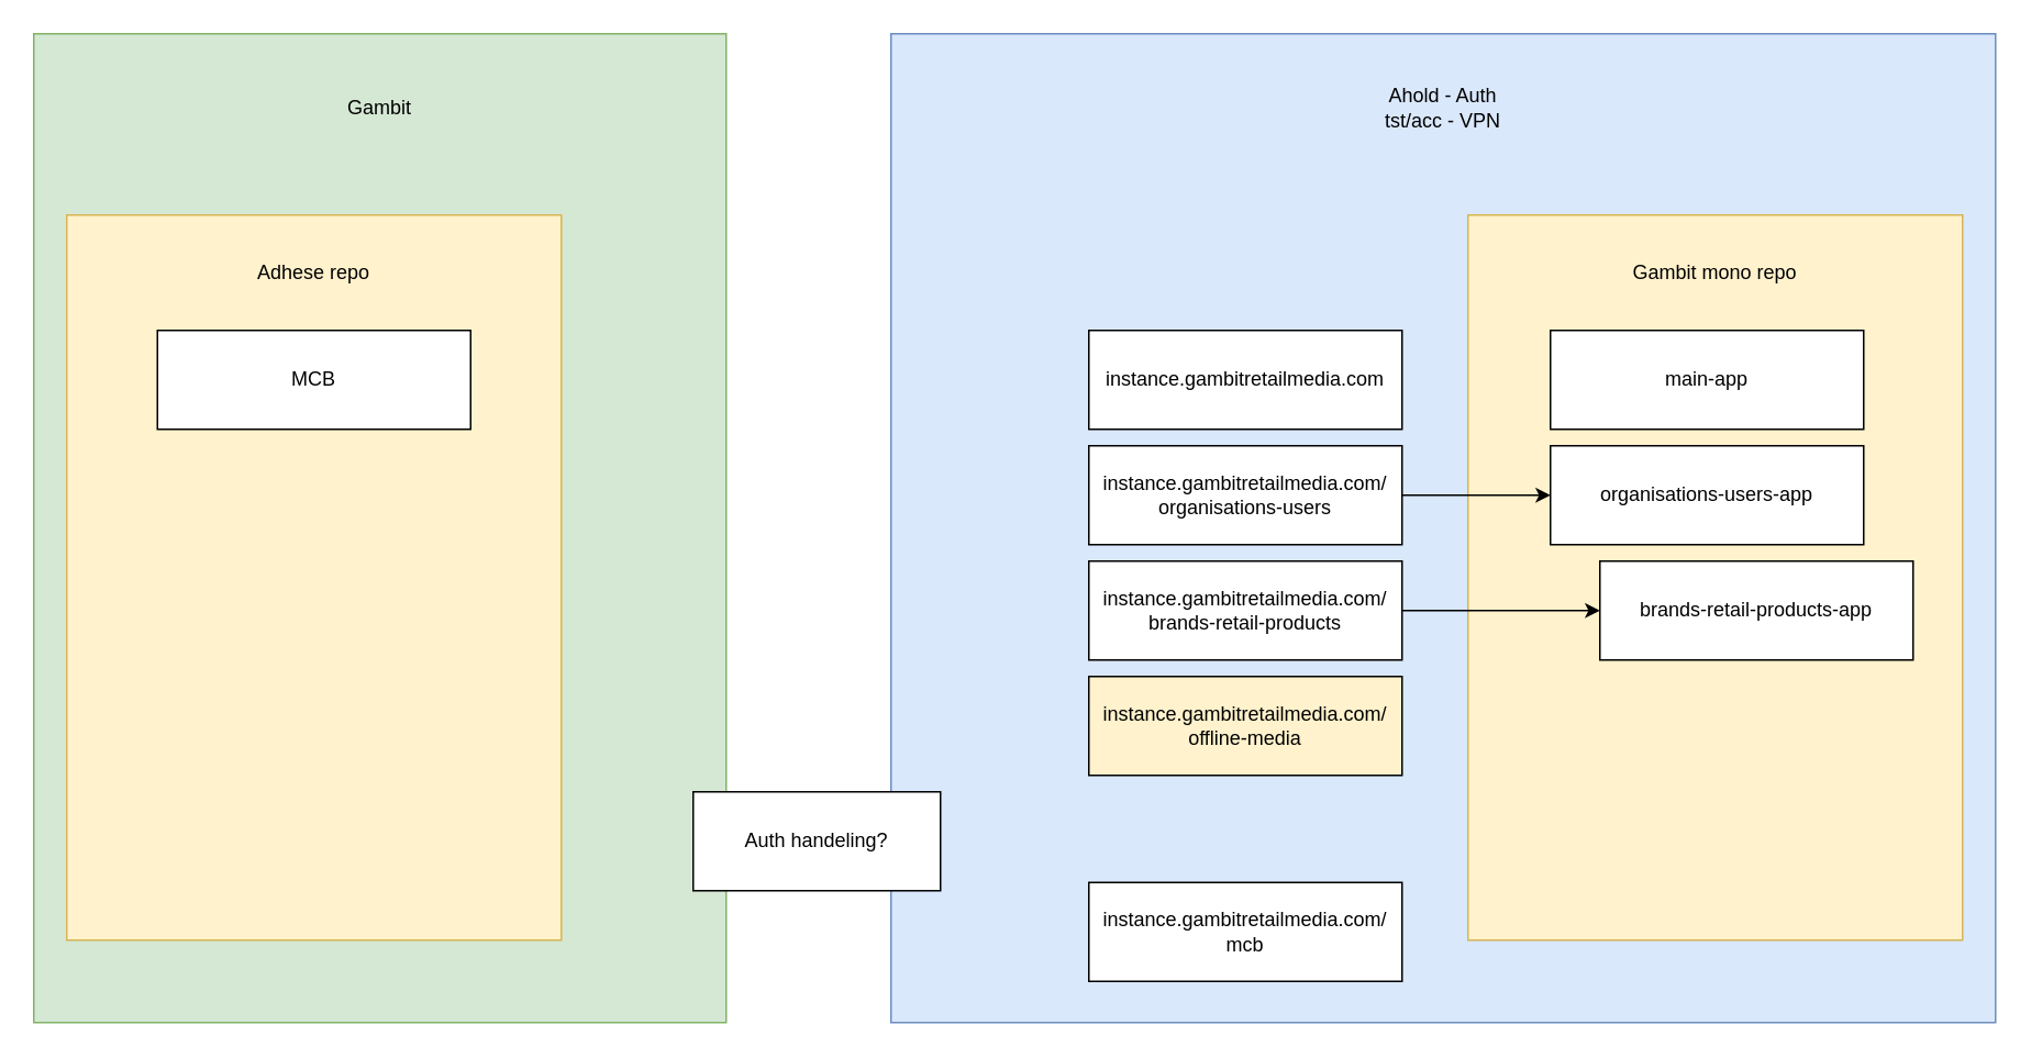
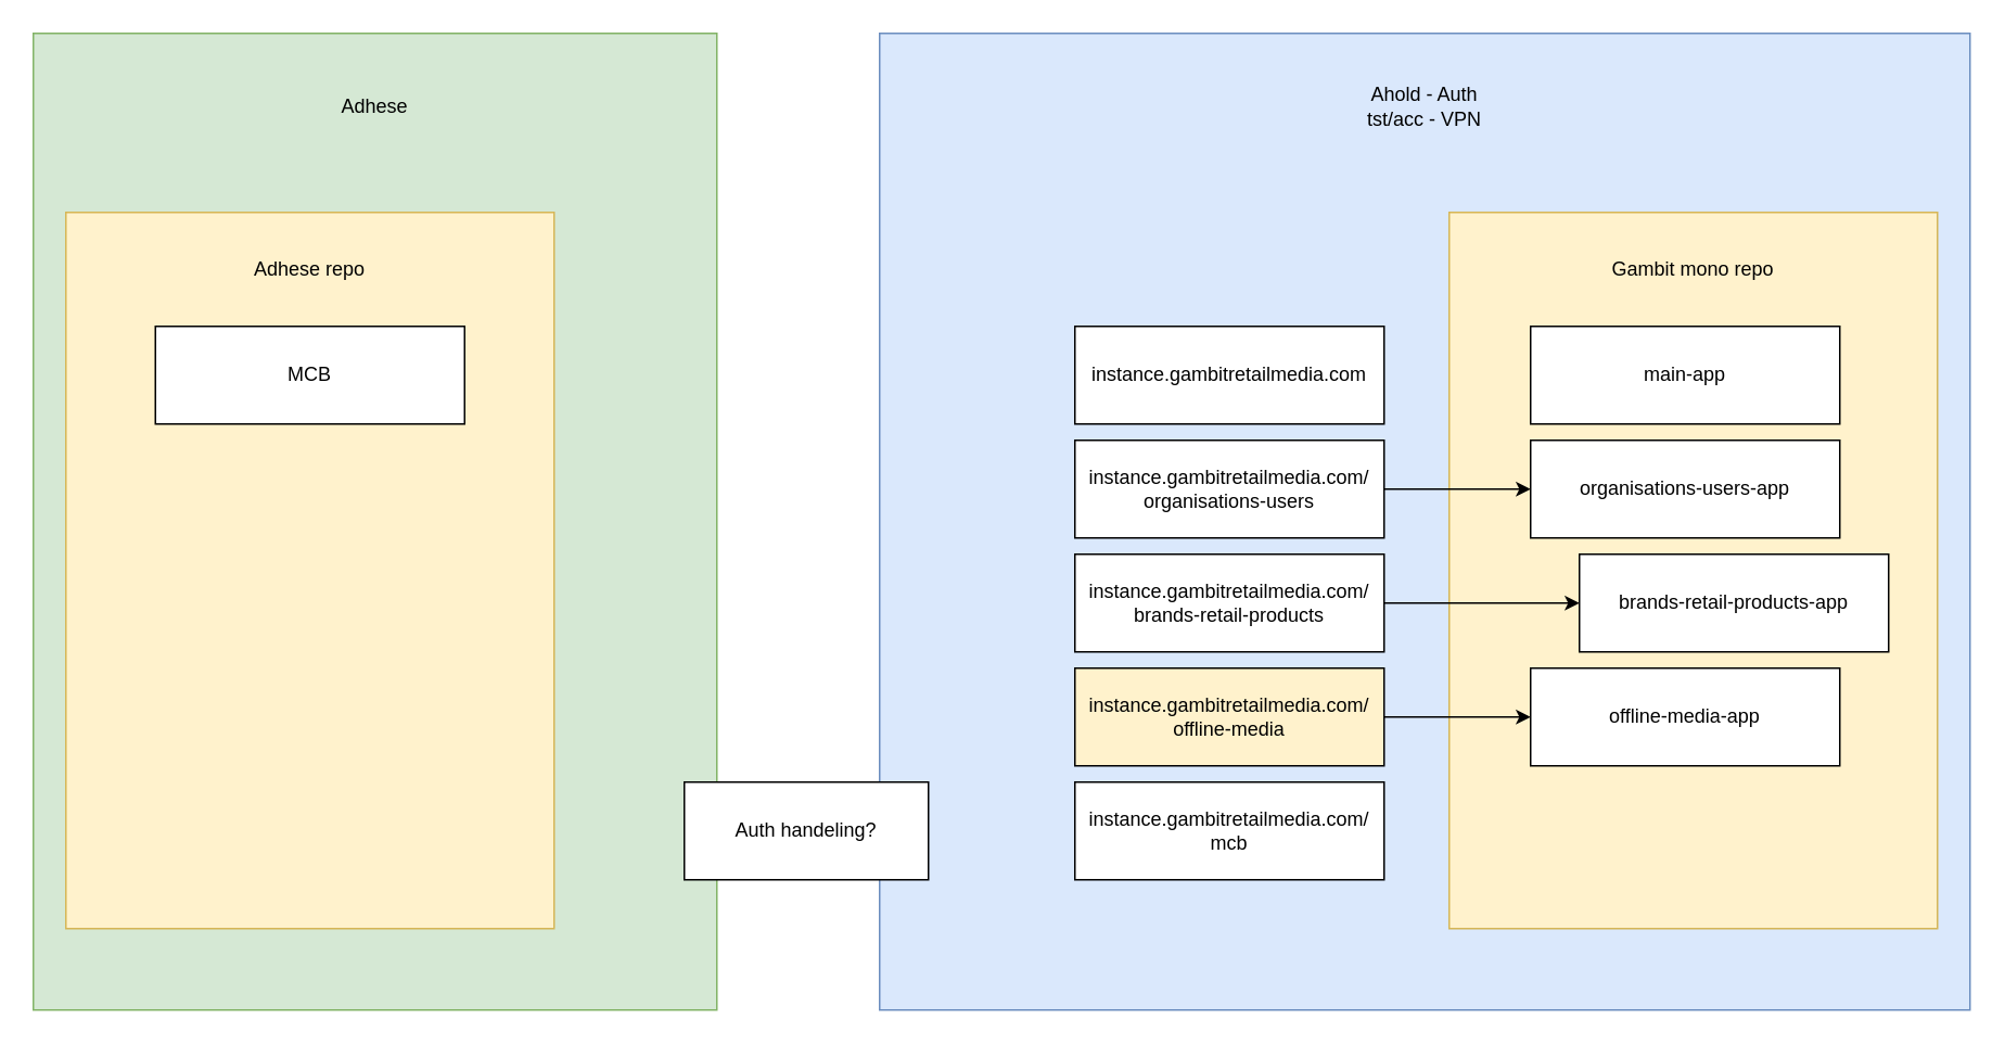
  <mxCell id="0" />
  <mxCell id="1" parent="0" />
  <mxCell id="2" value="" style="rounded=0;whiteSpace=wrap;html=1;fillColor=#dae8fc;strokeColor=#6c8ebf;" vertex="1" parent="1"><mxGeometry x="540" y="20" width="670" height="600" as="geometry" /></mxCell>
  <mxCell id="3" value="" style="rounded=0;whiteSpace=wrap;html=1;fillColor=#d5e8d4;strokeColor=#82b366;" vertex="1" parent="1"><mxGeometry x="20" y="20" width="420" height="600" as="geometry" /></mxCell>
  <mxCell id="4" value="" style="rounded=0;whiteSpace=wrap;html=1;fillColor=#fff2cc;strokeColor=#d6b656;" vertex="1" parent="1"><mxGeometry x="890" y="130" width="300" height="440" as="geometry" /></mxCell>
  <mxCell id="5" value="instance.gambitretailmedia.com" style="rounded=0;whiteSpace=wrap;html=1;" vertex="1" parent="1"><mxGeometry x="660" y="200" width="190" height="60" as="geometry" /></mxCell>
  <mxCell id="6" value="" style="edgeStyle=orthogonalEdgeStyle;rounded=0;orthogonalLoop=1;jettySize=auto;html=1;" edge="1" parent="1" source="7" target="11"><mxGeometry relative="1" as="geometry" /></mxCell>
  <mxCell id="7" value="instance.gambitretailmedia.com/&lt;br&gt;organisations-users" style="rounded=0;whiteSpace=wrap;html=1;" vertex="1" parent="1"><mxGeometry x="660" y="270" width="190" height="60" as="geometry" /></mxCell>
  <mxCell id="8" value="" style="edgeStyle=orthogonalEdgeStyle;rounded=0;orthogonalLoop=1;jettySize=auto;html=1;" edge="1" parent="1" source="9" target="12"><mxGeometry relative="1" as="geometry" /></mxCell>
  <mxCell id="9" value="instance.gambitretailmedia.com/&lt;br&gt;brands-retail-products" style="rounded=0;whiteSpace=wrap;html=1;" vertex="1" parent="1"><mxGeometry x="660" y="340" width="190" height="60" as="geometry" /></mxCell>
  <mxCell id="10" value="main-app" style="rounded=0;whiteSpace=wrap;html=1;" vertex="1" parent="1"><mxGeometry x="940" y="200" width="190" height="60" as="geometry" /></mxCell>
  <mxCell id="11" value="organisations-users-app" style="rounded=0;whiteSpace=wrap;html=1;" vertex="1" parent="1"><mxGeometry x="940" y="270" width="190" height="60" as="geometry" /></mxCell>
  <mxCell id="12" value="brands-retail-products-app" style="rounded=0;whiteSpace=wrap;html=1;" vertex="1" parent="1"><mxGeometry x="970" y="340" width="190" height="60" as="geometry" /></mxCell>
+ <mxCell id="13" value="" style="edgeStyle=orthogonalEdgeStyle;rounded=0;orthogonalLoop=1;jettySize=auto;html=1;" edge="1" parent="1" source="14" target="15"><mxGeometry relative="1" as="geometry" /></mxCell>
  <mxCell id="14" value="instance.gambitretailmedia.com/&lt;br&gt;offline-media" style="rounded=0;whiteSpace=wrap;html=1;fillColor=#fff2cc;" vertex="1" parent="1"><mxGeometry x="660" y="410" width="190" height="60" as="geometry" /></mxCell>
+ <mxCell id="15" value="offline-media-app" style="rounded=0;whiteSpace=wrap;html=1;" vertex="1" parent="1"><mxGeometry x="940" y="410" width="190" height="60" as="geometry" /></mxCell>
  <mxCell id="16" value="Gambit mono repo" style="text;html=1;align=center;verticalAlign=middle;whiteSpace=wrap;rounded=0;" vertex="1" parent="1"><mxGeometry x="965" y="150" width="150" height="30" as="geometry" /></mxCell>
- <mxCell id="17" value="instance.gambitretailmedia.com/&lt;br&gt;mcb" style="rounded=0;whiteSpace=wrap;html=1;" vertex="1" parent="1"><mxGeometry x="660" y="535" width="190" height="60" as="geometry" /></mxCell>
+ <mxCell id="17" value="instance.gambitretailmedia.com/&lt;br&gt;mcb" style="rounded=0;whiteSpace=wrap;html=1;" vertex="1" parent="1"><mxGeometry x="660" y="480" width="190" height="60" as="geometry" /></mxCell>
  <mxCell id="18" value="" style="rounded=0;whiteSpace=wrap;html=1;fillColor=#fff2cc;strokeColor=#d6b656;" vertex="1" parent="1"><mxGeometry x="40" y="130" width="300" height="440" as="geometry" /></mxCell>
  <mxCell id="19" value="Adhese repo" style="text;html=1;align=center;verticalAlign=middle;whiteSpace=wrap;rounded=0;" vertex="1" parent="1"><mxGeometry x="115" y="150" width="150" height="30" as="geometry" /></mxCell>
  <mxCell id="20" value="MCB" style="rounded=0;whiteSpace=wrap;html=1;" vertex="1" parent="1"><mxGeometry x="95" y="200" width="190" height="60" as="geometry" /></mxCell>
- <mxCell id="21" value="Gambit" style="text;html=1;align=center;verticalAlign=middle;whiteSpace=wrap;rounded=0;" vertex="1" parent="1"><mxGeometry x="200" y="50" width="60" height="30" as="geometry" /></mxCell>
+ <mxCell id="21" value="Adhese" style="text;html=1;align=center;verticalAlign=middle;whiteSpace=wrap;rounded=0;" vertex="1" parent="1"><mxGeometry x="200" y="50" width="60" height="30" as="geometry" /></mxCell>
  <mxCell id="22" value="Ahold - Auth&lt;div&gt;tst/acc - VPN&lt;/div&gt;" style="text;html=1;align=center;verticalAlign=middle;whiteSpace=wrap;rounded=0;" vertex="1" parent="1"><mxGeometry x="795" y="40" width="160" height="50" as="geometry" /></mxCell>
  <mxCell id="23" value="Auth handeling?" style="rounded=0;whiteSpace=wrap;html=1;" vertex="1" parent="1"><mxGeometry x="420" y="480" width="150" height="60" as="geometry" /></mxCell>
